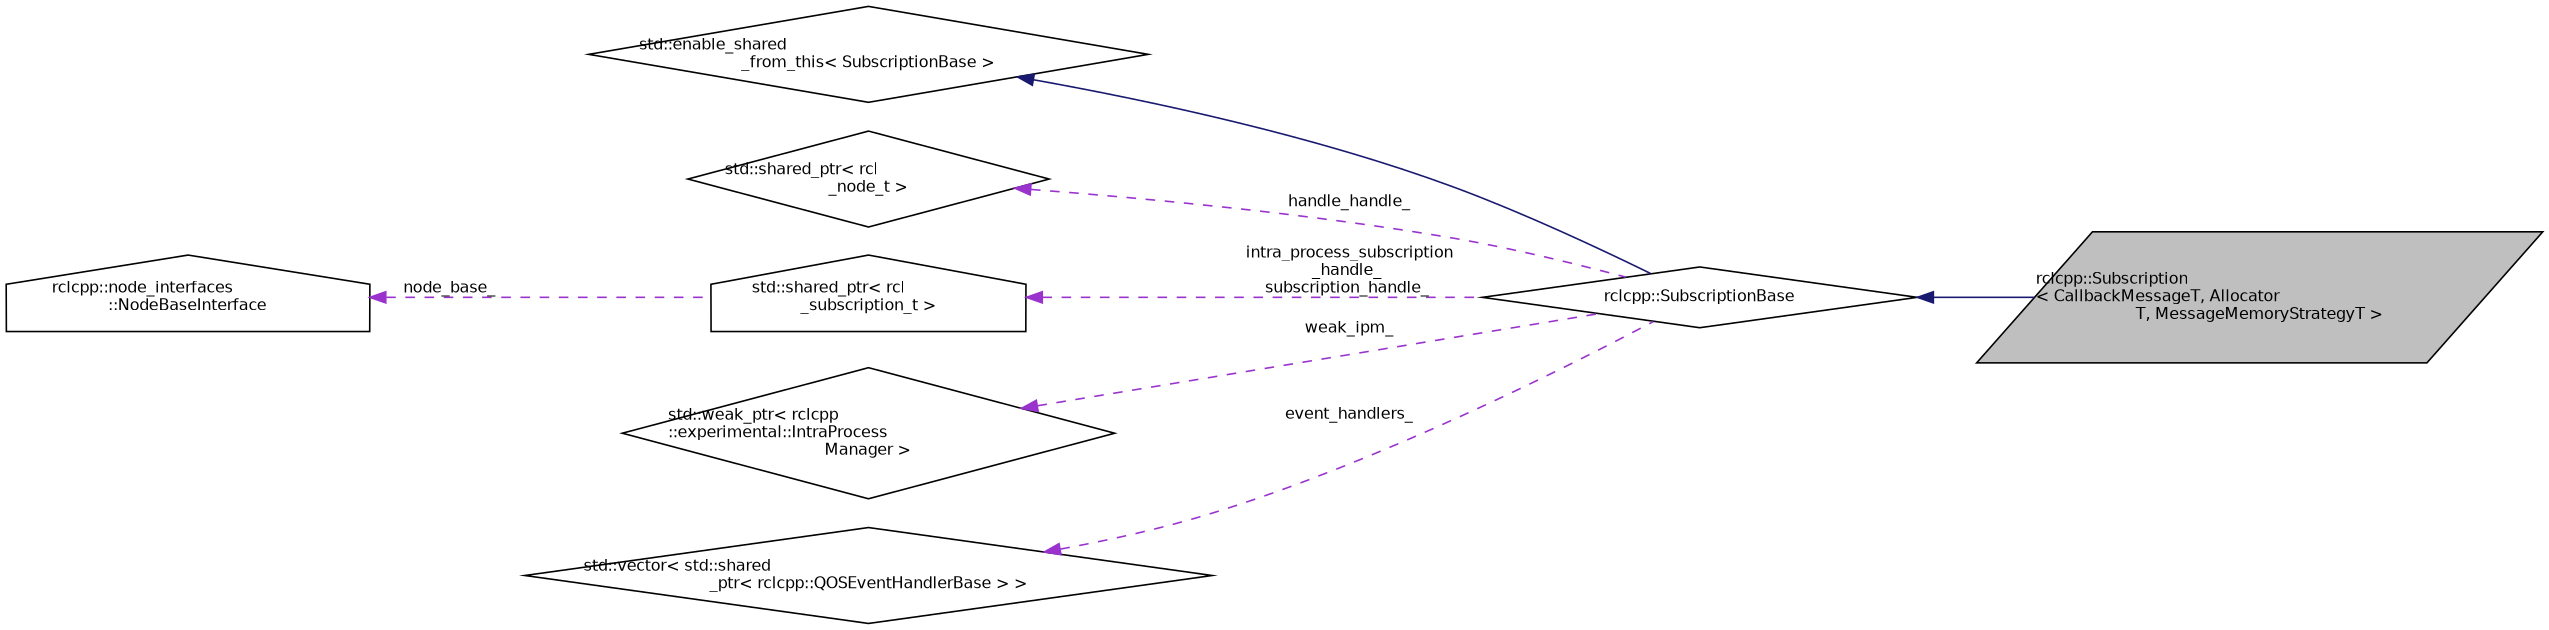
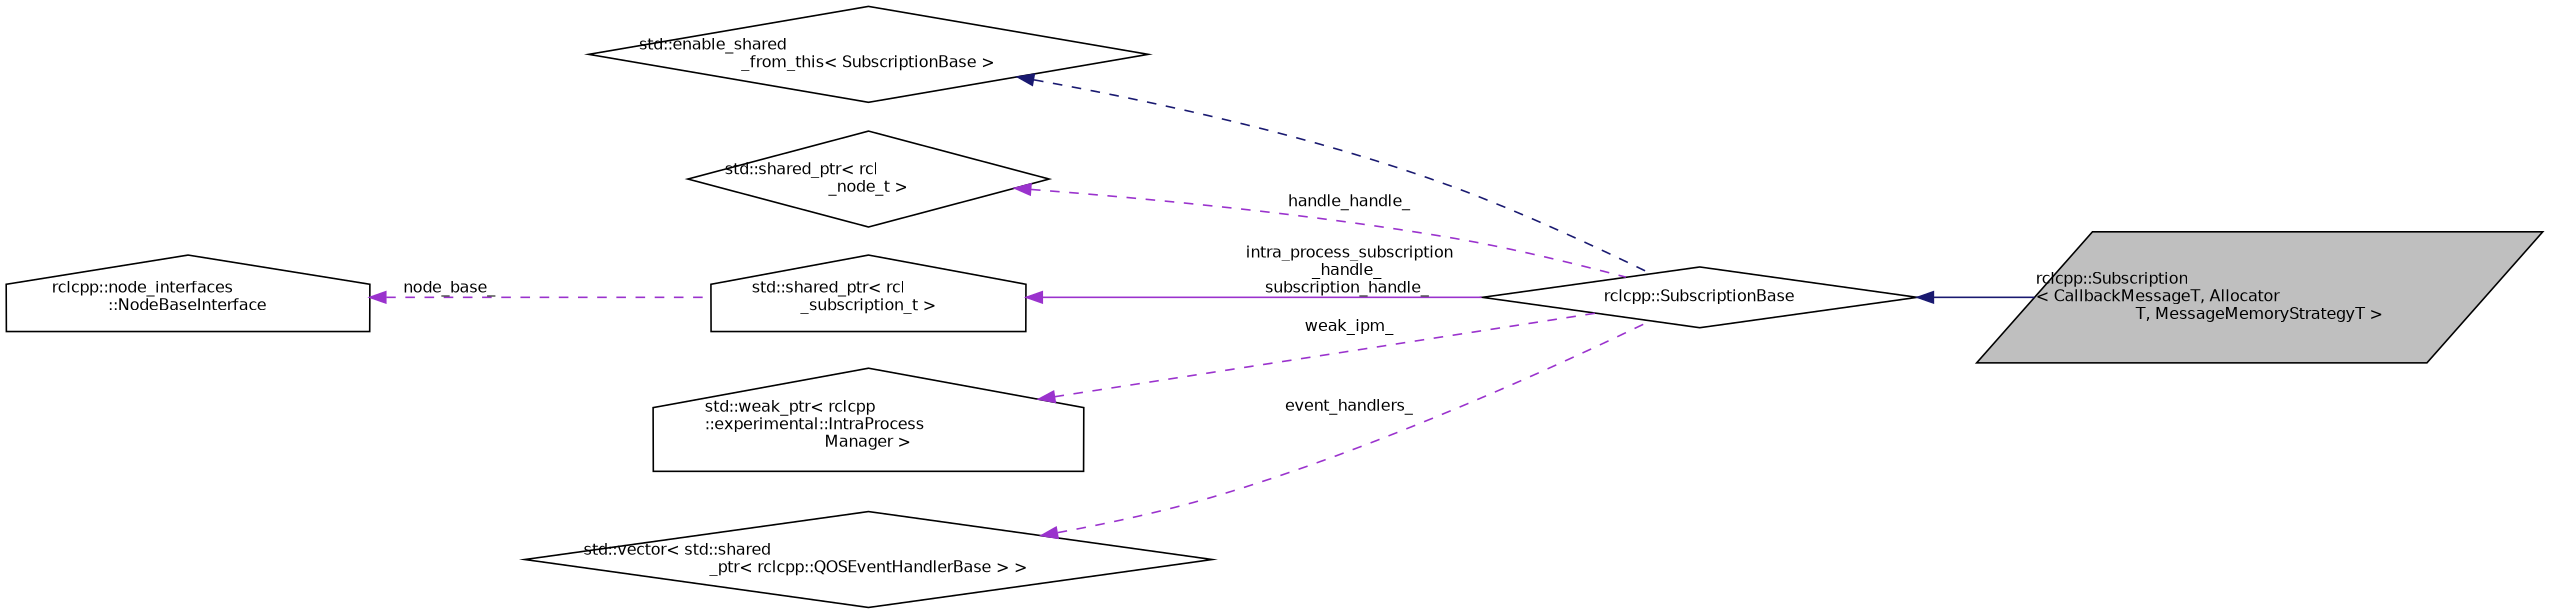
  digraph {
    rankdir=LR
    node [color=black fillcolor=white fontname=Helvetica fontsize=10 shape=diamond style=filled]
    edge [color=darkorchid3 dir=back fontname=Helvetica fontsize=10 labelfontname=Helvetica labelfontsize=10 style=dashed]
    n1 [fillcolor=grey75 fontcolor=black height=0.2 label="rclcpp::Subscription\l\< CallbackMessageT, Allocator\lT, MessageMemoryStrategyT \>" shape=parallelogram width=0.4]
    n2 [height=0.2 label="rclcpp::SubscriptionBase" width=0.4]
    n3 [height=0.2 label="std::enable_shared\l_from_this\< SubscriptionBase \>" width=0.4]
    n4 [height=0.2 label="std::shared_ptr\< rcl\l_node_t \>" width=0.4]
    n5 [height=0.2 label="std::shared_ptr\< rcl\l_subscription_t \>" shape=house width=0.4]
-   n6 [height=0.2 label="std::weak_ptr\< rclcpp\l::experimental::IntraProcess\lManager \>" width=0.4]
+   n6 [height=0.2 label="std::weak_ptr\< rclcpp\l::experimental::IntraProcess\lManager \>" shape=house width=0.4]
    n7 [height=0.2 label="rclcpp::node_interfaces\l::NodeBaseInterface" shape=house width=0.4]
    n8 [height=0.2 label="std::vector\< std::shared\l_ptr\< rclcpp::QOSEventHandlerBase \> \>" width=0.4]
    n2 -> n1 [color=midnightblue style=solid]
-   n3 -> n2 [color=midnightblue style=solid]
+   n3 -> n2 [color=midnightblue]
    n4 -> n2 [label=" handle_handle_"]
-   n5 -> n2 [label=" intra_process_subscription\l_handle_\nsubscription_handle_"]
+   n5 -> n2 [label=" intra_process_subscription\l_handle_\nsubscription_handle_" style=solid]
    n6 -> n2 [label=" weak_ipm_"]
    n7 -> n5 [label=" node_base_"]
    n8 -> n2 [label=" event_handlers_"]
  }
